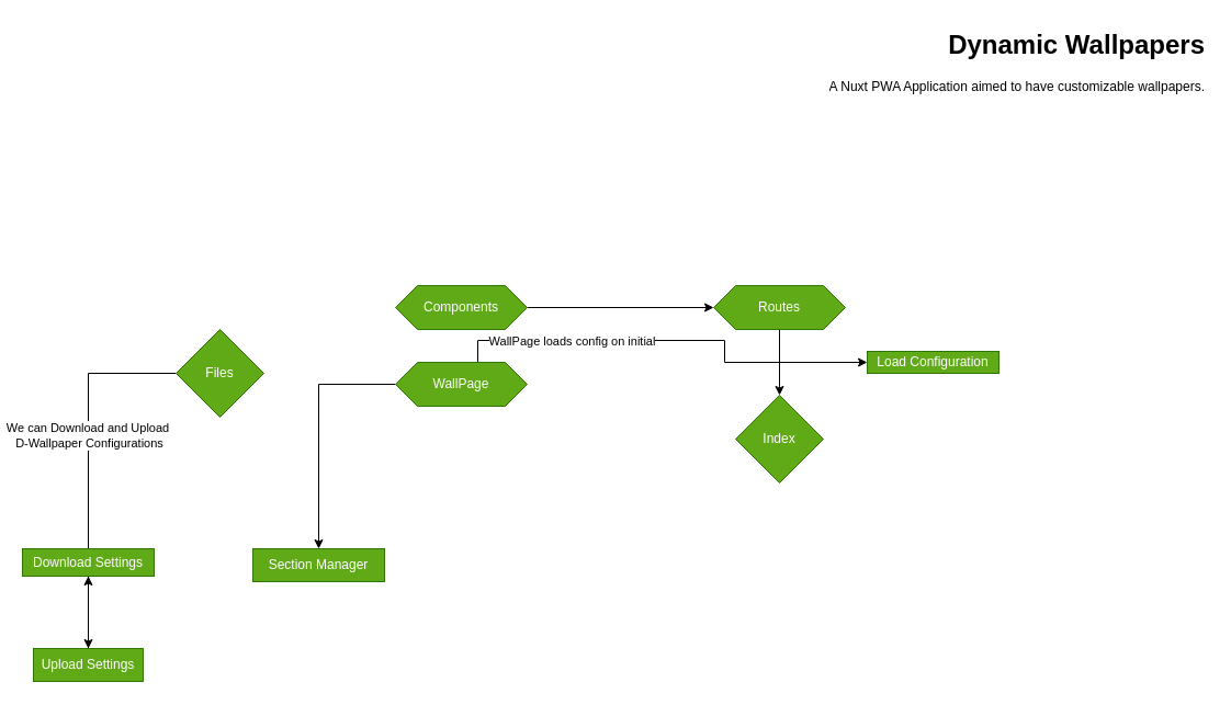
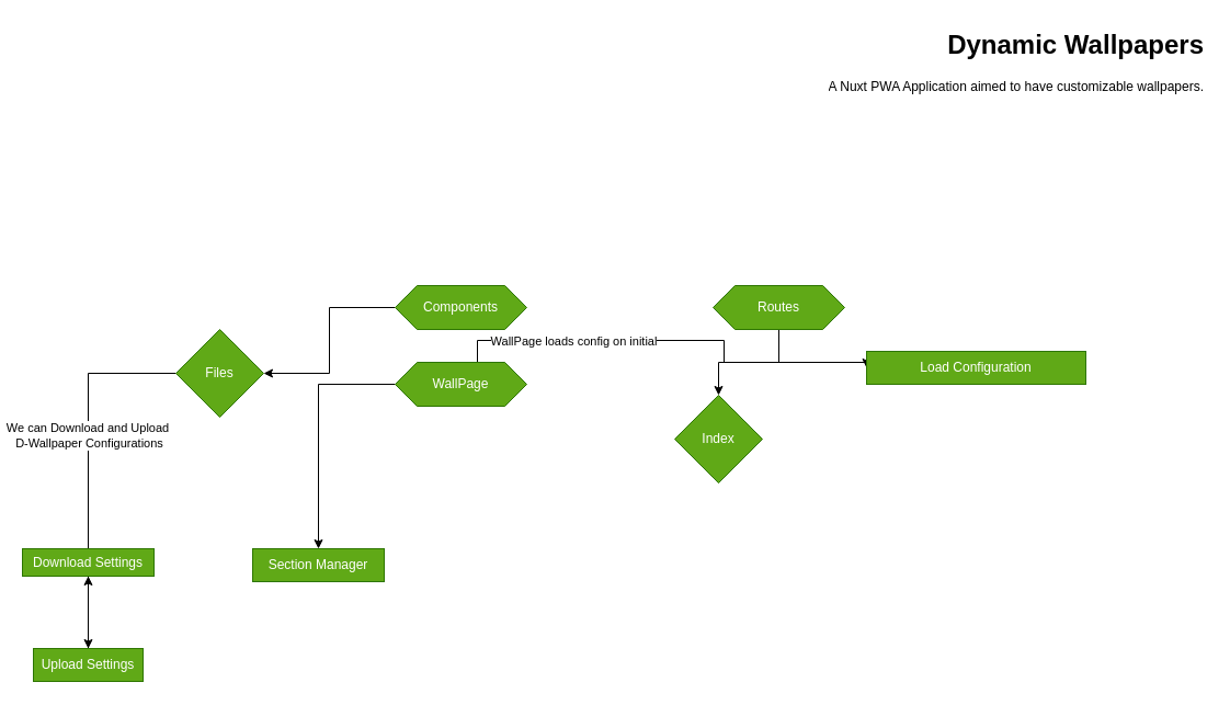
  <mxCell id="0" />
  <mxCell id="1" parent="0" />
  <mxCell id="2" value="&lt;h1 style=&quot;margin-top: 0px;&quot;&gt;Dynamic Wallpapers&lt;/h1&gt;&lt;div&gt;A Nuxt PWA Application aimed to have customizable wallpapers.&lt;/div&gt;" style="text;html=1;whiteSpace=wrap;overflow=hidden;rounded=0;align=right;" parent="1" vertex="1"><mxGeometry x="710" y="20" width="390" height="80" as="geometry" /></mxCell>
- <mxCell id="3" value="" style="edgeStyle=orthogonalEdgeStyle;rounded=0;orthogonalLoop=1;jettySize=auto;html=1;" parent="1" source="4" target="6" edge="1"><mxGeometry relative="1" as="geometry" /></mxCell>
+ <mxCell id="3" value="" style="edgeStyle=orthogonalEdgeStyle;rounded=0;orthogonalLoop=1;jettySize=auto;html=1;" parent="1" source="4" target="9" edge="1"><mxGeometry relative="1" as="geometry" /></mxCell>
  <mxCell id="4" value="Components" style="shape=hexagon;perimeter=hexagonPerimeter2;whiteSpace=wrap;html=1;fixedSize=1;size=20;fillColor=#60a917;fontColor=#ffffff;strokeColor=#2D7600;" parent="1" vertex="1"><mxGeometry x="360" y="260" width="120" height="40" as="geometry" /></mxCell>
  <mxCell id="5" value="" style="edgeStyle=orthogonalEdgeStyle;rounded=0;orthogonalLoop=1;jettySize=auto;html=1;" parent="1" source="6" target="18" edge="1"><mxGeometry relative="1" as="geometry" /></mxCell>
  <mxCell id="6" value="Routes" style="shape=hexagon;perimeter=hexagonPerimeter2;whiteSpace=wrap;html=1;fixedSize=1;size=20;fillColor=#60a917;fontColor=#ffffff;strokeColor=#2D7600;" parent="1" vertex="1"><mxGeometry x="650" y="260" width="120" height="40" as="geometry" /></mxCell>
  <mxCell id="7" value="" style="edgeStyle=orthogonalEdgeStyle;rounded=0;orthogonalLoop=1;jettySize=auto;html=1;" parent="1" source="9" target="11" edge="1"><mxGeometry relative="1" as="geometry" /></mxCell>
  <mxCell id="8" value="We can Download and Upload&amp;nbsp;&lt;div&gt;D-Wallpaper Configurations&lt;/div&gt;" style="edgeLabel;html=1;align=center;verticalAlign=middle;resizable=0;points=[];" parent="7" vertex="1" connectable="0"><mxGeometry x="-0.176" relative="1" as="geometry"><mxPoint as="offset" /></mxGeometry></mxCell>
  <mxCell id="9" value="Files" style="rhombus;whiteSpace=wrap;html=1;fillColor=#60a917;strokeColor=#2D7600;fontColor=#ffffff;" parent="1" vertex="1"><mxGeometry x="160" y="300" width="80" height="80" as="geometry" /></mxCell>
  <mxCell id="10" value="" style="edgeStyle=orthogonalEdgeStyle;rounded=0;orthogonalLoop=1;jettySize=auto;html=1;dashed=1;" parent="1" source="11" target="12" edge="1"><mxGeometry relative="1" as="geometry" /></mxCell>
  <mxCell id="11" value="Upload Settings" style="whiteSpace=wrap;html=1;fillColor=#60a917;strokeColor=#2D7600;fontColor=#ffffff;" parent="1" vertex="1"><mxGeometry x="30" y="591" width="100" height="30" as="geometry" /></mxCell>
  <mxCell id="12" value="Download Settings" style="whiteSpace=wrap;html=1;fillColor=#60a917;strokeColor=#2D7600;fontColor=#ffffff;" parent="1" vertex="1"><mxGeometry x="20" y="500" width="120" height="25" as="geometry" /></mxCell>
  <mxCell id="13" value="" style="edgeStyle=orthogonalEdgeStyle;rounded=0;orthogonalLoop=1;jettySize=auto;html=1;" parent="1" source="16" target="17" edge="1"><mxGeometry relative="1" as="geometry" /></mxCell>
  <mxCell id="14" style="edgeStyle=orthogonalEdgeStyle;rounded=0;orthogonalLoop=1;jettySize=auto;html=1;exitX=0.625;exitY=0;exitDx=0;exitDy=0;entryX=0;entryY=0.5;entryDx=0;entryDy=0;" edge="1" parent="1" source="16" target="19"><mxGeometry relative="1" as="geometry"><Array as="points"><mxPoint x="435" y="310" /><mxPoint x="660" y="310" /><mxPoint x="660" y="330" /></Array></mxGeometry></mxCell>
  <mxCell id="15" value="WallPage loads config on initial" style="edgeLabel;html=1;align=center;verticalAlign=middle;resizable=0;points=[];" vertex="1" connectable="0" parent="14"><mxGeometry x="-0.467" relative="1" as="geometry"><mxPoint as="offset" /></mxGeometry></mxCell>
  <mxCell id="16" value="WallPage" style="shape=hexagon;perimeter=hexagonPerimeter2;whiteSpace=wrap;html=1;fixedSize=1;size=20;fillColor=#60a917;fontColor=#ffffff;strokeColor=#2D7600;" parent="1" vertex="1"><mxGeometry x="360" y="330" width="120" height="40" as="geometry" /></mxCell>
  <mxCell id="17" value="Section Manager" style="whiteSpace=wrap;html=1;fillColor=#60a917;strokeColor=#2D7600;fontColor=#ffffff;" parent="1" vertex="1"><mxGeometry x="230" y="500" width="120" height="30" as="geometry" /></mxCell>
- <mxCell id="18" value="Index" style="rhombus;whiteSpace=wrap;html=1;fillColor=#60a917;strokeColor=#2D7600;fontColor=#ffffff;" parent="1" vertex="1"><mxGeometry x="670" y="360" width="80" height="80" as="geometry" /></mxCell>
- <mxCell id="19" value="Load Configuration" style="whiteSpace=wrap;html=1;fillColor=#60a917;strokeColor=#2D7600;fontColor=#ffffff;" vertex="1" parent="1"><mxGeometry x="790" y="320" width="120" height="20" as="geometry" /></mxCell>
+ <mxCell id="18" value="Index" style="rhombus;whiteSpace=wrap;html=1;fillColor=#60a917;strokeColor=#2D7600;fontColor=#ffffff;" parent="1" vertex="1"><mxGeometry x="615" y="360" width="80" height="80" as="geometry" /></mxCell>
+ <mxCell id="19" value="Load Configuration" style="whiteSpace=wrap;html=1;fillColor=#60a917;strokeColor=#2D7600;fontColor=#ffffff;" vertex="1" parent="1"><mxGeometry x="790" y="320" width="200" height="30" as="geometry" /></mxCell>
